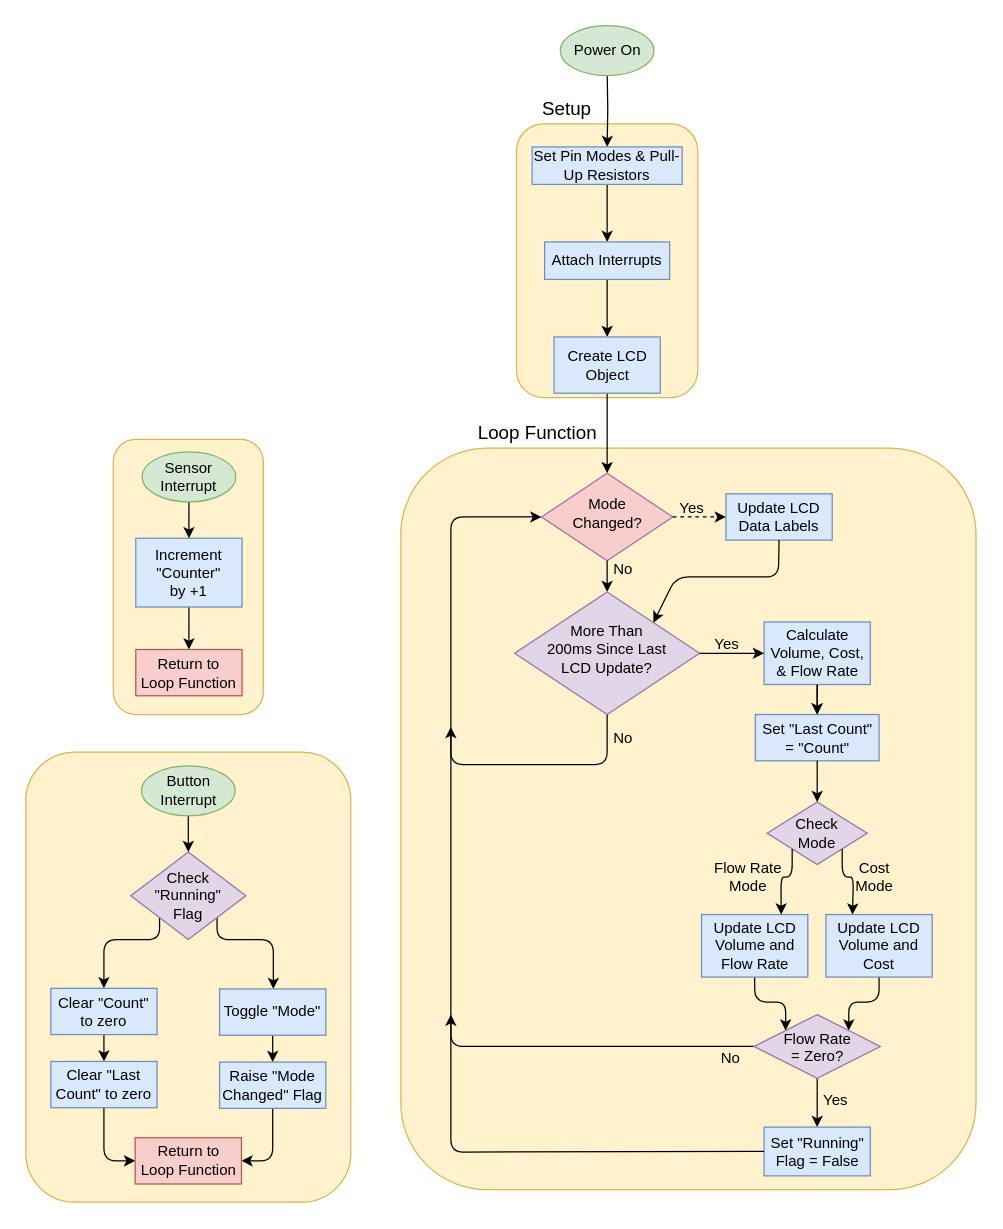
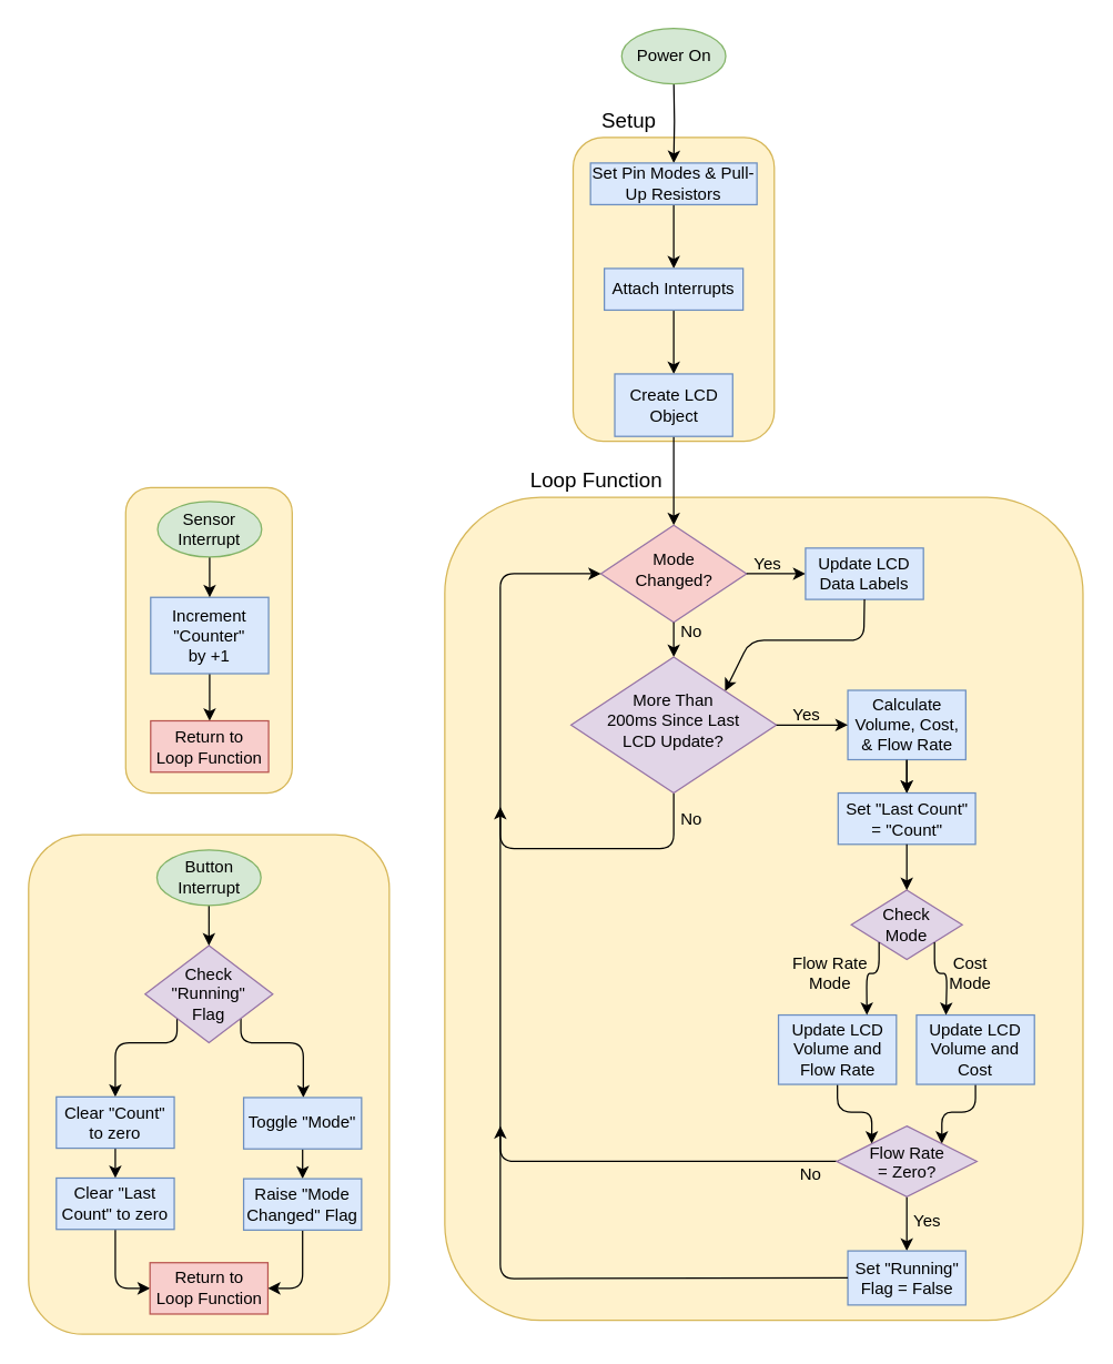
  <mxCell id="0" />
  <mxCell id="1" parent="0" />
  <mxCell id="2" value="" style="rounded=1;whiteSpace=wrap;html=1;fillColor=#fff2cc;strokeColor=#d6b656;" vertex="1" parent="1"><mxGeometry x="320" y="358" width="460" height="593" as="geometry" /></mxCell>
  <mxCell id="3" value="" style="rounded=1;whiteSpace=wrap;html=1;fillColor=#fff2cc;strokeColor=#d6b656;" vertex="1" parent="1"><mxGeometry x="412.5" y="98.5" width="145" height="219" as="geometry" /></mxCell>
  <mxCell id="4" value="" style="edgeStyle=orthogonalEdgeStyle;rounded=0;orthogonalLoop=1;jettySize=auto;html=1;" edge="1" parent="1" target="6"><mxGeometry relative="1" as="geometry"><mxPoint x="485" y="56" as="sourcePoint" /></mxGeometry></mxCell>
  <mxCell id="5" value="" style="edgeStyle=orthogonalEdgeStyle;rounded=0;orthogonalLoop=1;jettySize=auto;html=1;" edge="1" parent="1" source="6" target="8"><mxGeometry relative="1" as="geometry" /></mxCell>
  <mxCell id="6" value="Set Pin Modes &amp;amp; Pull-Up Resistors" style="rounded=0;whiteSpace=wrap;html=1;fillColor=#dae8fc;strokeColor=#6c8ebf;" vertex="1" parent="1"><mxGeometry x="425" y="117" width="120" height="30" as="geometry" /></mxCell>
  <mxCell id="7" value="" style="edgeStyle=orthogonalEdgeStyle;rounded=0;orthogonalLoop=1;jettySize=auto;html=1;" edge="1" parent="1" source="8" target="10"><mxGeometry relative="1" as="geometry" /></mxCell>
  <mxCell id="8" value="Attach Interrupts" style="rounded=0;whiteSpace=wrap;html=1;fillColor=#dae8fc;strokeColor=#6c8ebf;" vertex="1" parent="1"><mxGeometry x="435" y="193" width="100" height="30" as="geometry" /></mxCell>
  <mxCell id="9" value="" style="edgeStyle=orthogonalEdgeStyle;rounded=0;orthogonalLoop=1;jettySize=auto;html=1;" edge="1" parent="1" source="10" target="14"><mxGeometry relative="1" as="geometry" /></mxCell>
  <mxCell id="10" value="Create LCD Object" style="rounded=0;whiteSpace=wrap;html=1;fillColor=#dae8fc;strokeColor=#6c8ebf;" vertex="1" parent="1"><mxGeometry x="442.5" y="269" width="85" height="45" as="geometry" /></mxCell>
  <mxCell id="11" value="&lt;font style=&quot;font-size: 15px&quot;&gt;Setup&lt;/font&gt;" style="text;html=1;strokeColor=none;fillColor=none;align=center;verticalAlign=middle;whiteSpace=wrap;rounded=0;rotation=0;" vertex="1" parent="1"><mxGeometry x="413" y="65" width="80" height="42" as="geometry" /></mxCell>
  <mxCell id="12" value="&lt;font style=&quot;font-size: 15px&quot;&gt;Loop Function&lt;/font&gt;" style="text;html=1;strokeColor=none;fillColor=none;align=left;verticalAlign=middle;whiteSpace=wrap;rounded=0;rotation=0;" vertex="1" parent="1"><mxGeometry x="380" y="324" width="132" height="42" as="geometry" /></mxCell>
  <mxCell id="13" value="Power On" style="ellipse;whiteSpace=wrap;html=1;rounded=1;fillColor=#d5e8d4;strokeColor=#82b366;" vertex="1" parent="1"><mxGeometry x="447.5" y="20" width="75" height="40" as="geometry" /></mxCell>
  <mxCell id="14" value="Mode&lt;br&gt;Changed?" style="rhombus;whiteSpace=wrap;html=1;rounded=0;comic=0;shadow=0;verticalAlign=middle;spacingTop=-7;fillColor=#f8cecc;strokeColor=#9673a6;" vertex="1" parent="1"><mxGeometry x="432.5" y="378" width="105" height="70" as="geometry" /></mxCell>
- <mxCell id="15" value="" style="edgeStyle=orthogonalEdgeStyle;rounded=0;orthogonalLoop=1;jettySize=auto;html=1;exitX=1;exitY=0.5;exitDx=0;exitDy=0;entryX=0;entryY=0.5;entryDx=0;entryDy=0;dashed=1;" edge="1" parent="1" source="14" target="16"><mxGeometry relative="1" as="geometry"><mxPoint x="570" y="371" as="targetPoint" /></mxGeometry></mxCell>
+ <mxCell id="15" value="" style="edgeStyle=orthogonalEdgeStyle;rounded=0;orthogonalLoop=1;jettySize=auto;html=1;exitX=1;exitY=0.5;exitDx=0;exitDy=0;entryX=0;entryY=0.5;entryDx=0;entryDy=0;" edge="1" parent="1" source="14" target="16"><mxGeometry relative="1" as="geometry"><mxPoint x="570" y="371" as="targetPoint" /></mxGeometry></mxCell>
  <mxCell id="16" value="Update LCD&lt;br&gt;Data Labels" style="rounded=0;whiteSpace=wrap;html=1;fillColor=#dae8fc;strokeColor=#6c8ebf;" vertex="1" parent="1"><mxGeometry x="580" y="394.5" width="85" height="37" as="geometry" /></mxCell>
  <mxCell id="17" value="" style="endArrow=classic;html=1;exitX=0.5;exitY=1;exitDx=0;exitDy=0;entryX=0.5;entryY=0;entryDx=0;entryDy=0;" edge="1" parent="1" source="14" target="20"><mxGeometry width="50" height="50" relative="1" as="geometry"><mxPoint x="390" y="651" as="sourcePoint" /><mxPoint x="485" y="486.909" as="targetPoint" /></mxGeometry></mxCell>
  <mxCell id="18" value="" style="endArrow=classic;html=1;exitX=0.5;exitY=1;exitDx=0;exitDy=0;rounded=1;entryX=1;entryY=0;entryDx=0;entryDy=0;" edge="1" parent="1" source="16" target="20"><mxGeometry width="50" height="50" relative="1" as="geometry"><mxPoint x="390" y="651" as="sourcePoint" /><mxPoint x="480" y="471" as="targetPoint" /><Array as="points"><mxPoint x="622" y="461" /><mxPoint x="540" y="461" /></Array></mxGeometry></mxCell>
  <mxCell id="19" value="" style="edgeStyle=orthogonalEdgeStyle;rounded=1;orthogonalLoop=1;jettySize=auto;html=1;exitX=0.5;exitY=1;exitDx=0;exitDy=0;" edge="1" parent="1" source="20"><mxGeometry relative="1" as="geometry"><mxPoint x="360" y="581" as="targetPoint" /><Array as="points"><mxPoint x="485" y="611" /><mxPoint x="360" y="611" /></Array></mxGeometry></mxCell>
  <mxCell id="20" value="More Than&lt;br&gt;200ms Since Last&lt;br&gt;LCD Update?" style="rhombus;whiteSpace=wrap;html=1;rounded=0;comic=0;shadow=0;verticalAlign=middle;spacingTop=-7;fillColor=#e1d5e7;strokeColor=#9673a6;" vertex="1" parent="1"><mxGeometry x="411" y="473" width="148" height="98" as="geometry" /></mxCell>
  <mxCell id="21" value="Yes" style="text;html=1;strokeColor=none;fillColor=none;align=center;verticalAlign=middle;whiteSpace=wrap;rounded=0;shadow=0;comic=0;" vertex="1" parent="1"><mxGeometry x="532.5" y="396" width="40" height="20" as="geometry" /></mxCell>
  <mxCell id="22" value="No" style="text;html=1;strokeColor=none;fillColor=none;align=center;verticalAlign=middle;whiteSpace=wrap;rounded=0;shadow=0;comic=0;" vertex="1" parent="1"><mxGeometry x="477.5" y="444.5" width="40" height="20" as="geometry" /></mxCell>
  <mxCell id="23" style="edgeStyle=orthogonalEdgeStyle;rounded=1;orthogonalLoop=1;jettySize=auto;html=1;" edge="1" parent="1" source="24" target="60"><mxGeometry relative="1" as="geometry" /></mxCell>
  <mxCell id="24" value="Calculate Volume, Cost, &amp;amp; Flow Rate" style="rounded=0;whiteSpace=wrap;html=1;fillColor=#dae8fc;strokeColor=#6c8ebf;" vertex="1" parent="1"><mxGeometry x="610.5" y="497" width="85" height="50" as="geometry" /></mxCell>
  <mxCell id="25" value="" style="endArrow=classic;html=1;entryX=0;entryY=0.5;entryDx=0;entryDy=0;" edge="1" parent="1" source="20" target="24"><mxGeometry width="50" height="50" relative="1" as="geometry"><mxPoint x="390" y="651" as="sourcePoint" /><mxPoint x="440" y="601" as="targetPoint" /></mxGeometry></mxCell>
  <mxCell id="26" value="Yes" style="text;html=1;strokeColor=none;fillColor=none;align=center;verticalAlign=middle;whiteSpace=wrap;rounded=0;shadow=0;comic=0;" vertex="1" parent="1"><mxGeometry x="560.5" y="505" width="40" height="20" as="geometry" /></mxCell>
  <mxCell id="27" value="Check&lt;br&gt;Mode" style="rhombus;whiteSpace=wrap;html=1;rounded=0;shadow=0;comic=0;fillColor=#e1d5e7;strokeColor=#9673a6;" vertex="1" parent="1"><mxGeometry x="613" y="641" width="80" height="50" as="geometry" /></mxCell>
  <mxCell id="28" value="" style="edgeStyle=orthogonalEdgeStyle;rounded=1;orthogonalLoop=1;jettySize=auto;html=1;entryX=0;entryY=0;entryDx=0;entryDy=0;" edge="1" parent="1" source="29" target="38"><mxGeometry relative="1" as="geometry" /></mxCell>
  <mxCell id="29" value="Update LCD Volume and Flow Rate" style="rounded=0;whiteSpace=wrap;html=1;fillColor=#dae8fc;strokeColor=#6c8ebf;" vertex="1" parent="1"><mxGeometry x="560.5" y="731" width="85" height="50" as="geometry" /></mxCell>
  <mxCell id="30" value="" style="edgeStyle=orthogonalEdgeStyle;rounded=1;orthogonalLoop=1;jettySize=auto;html=1;entryX=1;entryY=0;entryDx=0;entryDy=0;" edge="1" parent="1" source="31" target="38"><mxGeometry relative="1" as="geometry" /></mxCell>
  <mxCell id="31" value="Update LCD Volume and Cost" style="rounded=0;whiteSpace=wrap;html=1;fillColor=#dae8fc;strokeColor=#6c8ebf;" vertex="1" parent="1"><mxGeometry x="660" y="731" width="85" height="50" as="geometry" /></mxCell>
  <mxCell id="32" value="" style="endArrow=classic;html=1;entryX=0.75;entryY=0;entryDx=0;entryDy=0;exitX=0;exitY=1;exitDx=0;exitDy=0;" edge="1" parent="1" source="27" target="29"><mxGeometry width="50" height="50" relative="1" as="geometry"><mxPoint x="390" y="841" as="sourcePoint" /><mxPoint x="440" y="791" as="targetPoint" /><Array as="points"><mxPoint x="633" y="701" /><mxPoint x="624" y="701" /></Array></mxGeometry></mxCell>
  <mxCell id="33" value="" style="endArrow=classic;html=1;entryX=0.25;entryY=0;entryDx=0;entryDy=0;exitX=1;exitY=1;exitDx=0;exitDy=0;" edge="1" parent="1" source="27" target="31"><mxGeometry width="50" height="50" relative="1" as="geometry"><mxPoint x="380" y="921" as="sourcePoint" /><mxPoint x="430" y="871" as="targetPoint" /><Array as="points"><mxPoint x="673" y="701" /><mxPoint x="682" y="701" /></Array></mxGeometry></mxCell>
  <mxCell id="34" value="Flow Rate Mode" style="text;html=1;strokeColor=none;fillColor=none;align=center;verticalAlign=middle;whiteSpace=wrap;rounded=0;shadow=0;comic=0;" vertex="1" parent="1"><mxGeometry x="563" y="691" width="70" height="20" as="geometry" /></mxCell>
  <mxCell id="35" value="Cost&lt;br&gt;Mode" style="text;html=1;strokeColor=none;fillColor=none;align=center;verticalAlign=middle;whiteSpace=wrap;rounded=0;shadow=0;comic=0;" vertex="1" parent="1"><mxGeometry x="664" y="691" width="70" height="20" as="geometry" /></mxCell>
  <mxCell id="36" value="" style="edgeStyle=orthogonalEdgeStyle;rounded=1;orthogonalLoop=1;jettySize=auto;html=1;entryX=0.5;entryY=0;entryDx=0;entryDy=0;" edge="1" parent="1" source="38" target="39"><mxGeometry relative="1" as="geometry" /></mxCell>
  <mxCell id="37" value="" style="edgeStyle=orthogonalEdgeStyle;rounded=1;orthogonalLoop=1;jettySize=auto;html=1;" edge="1" parent="1" source="38"><mxGeometry relative="1" as="geometry"><mxPoint x="360" y="811" as="targetPoint" /><Array as="points"><mxPoint x="360" y="837" /></Array></mxGeometry></mxCell>
  <mxCell id="38" value="&lt;p style=&quot;line-height: 110%&quot;&gt;Flow Rate&lt;br&gt;= Zero?&lt;/p&gt;" style="rhombus;whiteSpace=wrap;html=1;rounded=0;comic=0;shadow=0;verticalAlign=middle;spacingTop=2;fillColor=#e1d5e7;strokeColor=#9673a6;" vertex="1" parent="1"><mxGeometry x="602.5" y="811" width="101" height="51" as="geometry" /></mxCell>
  <mxCell id="39" value="Set &quot;Running&quot; Flag = False" style="rounded=0;whiteSpace=wrap;html=1;fillColor=#dae8fc;strokeColor=#6c8ebf;" vertex="1" parent="1"><mxGeometry x="610.5" y="901" width="85" height="39" as="geometry" /></mxCell>
  <mxCell id="40" value="Yes" style="text;html=1;strokeColor=none;fillColor=none;align=center;verticalAlign=middle;whiteSpace=wrap;rounded=0;shadow=0;comic=0;" vertex="1" parent="1"><mxGeometry x="647.5" y="869.5" width="40" height="20" as="geometry" /></mxCell>
  <mxCell id="41" value="" style="endArrow=classic;html=1;exitX=0;exitY=0.5;exitDx=0;exitDy=0;entryX=0;entryY=0.5;entryDx=0;entryDy=0;" edge="1" parent="1" source="39" target="14"><mxGeometry width="50" height="50" relative="1" as="geometry"><mxPoint x="390" y="1021" as="sourcePoint" /><mxPoint x="440" y="971" as="targetPoint" /><Array as="points"><mxPoint x="360" y="921" /><mxPoint x="360" y="413" /></Array></mxGeometry></mxCell>
  <mxCell id="42" value="No" style="text;html=1;strokeColor=none;fillColor=none;align=center;verticalAlign=middle;whiteSpace=wrap;rounded=0;shadow=0;comic=0;" vertex="1" parent="1"><mxGeometry x="477.5" y="579.5" width="40" height="20" as="geometry" /></mxCell>
  <mxCell id="43" value="No" style="text;html=1;strokeColor=none;fillColor=none;align=center;verticalAlign=middle;whiteSpace=wrap;rounded=0;shadow=0;comic=0;" vertex="1" parent="1"><mxGeometry x="563.5" y="836" width="40" height="20" as="geometry" /></mxCell>
  <mxCell id="44" value="" style="rounded=1;whiteSpace=wrap;html=1;shadow=0;comic=0;align=left;fillColor=#fff2cc;strokeColor=#d6b656;" vertex="1" parent="1"><mxGeometry y="351" width="120" height="220" as="geometry" x="90" /></mxCell>
  <mxCell id="45" style="edgeStyle=orthogonalEdgeStyle;rounded=1;orthogonalLoop=1;jettySize=auto;html=1;exitX=0.5;exitY=1;exitDx=0;exitDy=0;" edge="1" parent="1" source="46" target="47"><mxGeometry relative="1" as="geometry" /></mxCell>
  <mxCell id="46" value="Increment &quot;Counter&quot;&lt;br&gt;by +1" style="rounded=0;whiteSpace=wrap;html=1;fillColor=#dae8fc;strokeColor=#6c8ebf;" vertex="1" parent="1"><mxGeometry x="108" y="430" width="85" height="55" as="geometry" /></mxCell>
  <mxCell id="47" value="Return to&lt;br&gt;Loop Function" style="rounded=0;whiteSpace=wrap;html=1;fillColor=#f8cecc;strokeColor=#b85450;" vertex="1" parent="1"><mxGeometry x="108" y="519" width="85" height="37" as="geometry" /></mxCell>
  <mxCell id="48" value="" style="rounded=1;whiteSpace=wrap;html=1;shadow=0;comic=0;align=left;fillColor=#fff2cc;strokeColor=#d6b656;" vertex="1" parent="1"><mxGeometry x="20" y="601" width="260" height="360" as="geometry" /></mxCell>
  <mxCell id="49" style="edgeStyle=orthogonalEdgeStyle;rounded=1;orthogonalLoop=1;jettySize=auto;html=1;exitX=1;exitY=1;exitDx=0;exitDy=0;" edge="1" parent="1" source="53" target="51"><mxGeometry relative="1" as="geometry"><mxPoint x="151" y="739" as="sourcePoint" /><Array as="points"><mxPoint x="173" y="751" /><mxPoint x="218" y="751" /></Array></mxGeometry></mxCell>
  <mxCell id="50" value="" style="edgeStyle=orthogonalEdgeStyle;rounded=1;orthogonalLoop=1;jettySize=auto;html=1;" edge="1" parent="1" source="51" target="55"><mxGeometry relative="1" as="geometry"><mxPoint x="150.5" y="889.5" as="targetPoint" /></mxGeometry></mxCell>
  <mxCell id="51" value="Toggle &quot;Mode&quot;" style="rounded=0;whiteSpace=wrap;html=1;fillColor=#dae8fc;strokeColor=#6c8ebf;" vertex="1" parent="1"><mxGeometry x="175" y="790.5" width="85" height="37" as="geometry" /></mxCell>
  <mxCell id="52" style="edgeStyle=orthogonalEdgeStyle;rounded=1;orthogonalLoop=1;jettySize=auto;html=1;exitX=0;exitY=1;exitDx=0;exitDy=0;entryX=0.5;entryY=0;entryDx=0;entryDy=0;" edge="1" parent="1" source="53" target="57"><mxGeometry relative="1" as="geometry"><Array as="points"><mxPoint x="127" y="751" /><mxPoint x="83" y="751" /></Array></mxGeometry></mxCell>
  <mxCell id="53" value="Check&lt;br&gt;&quot;Running&quot; &lt;br&gt;Flag" style="rhombus;whiteSpace=wrap;html=1;rounded=0;shadow=0;comic=0;fillColor=#e1d5e7;strokeColor=#9673a6;" vertex="1" parent="1"><mxGeometry x="104" y="681" width="92" height="70" as="geometry" /></mxCell>
  <mxCell id="54" value="" style="edgeStyle=orthogonalEdgeStyle;rounded=1;orthogonalLoop=1;jettySize=auto;html=1;entryX=1;entryY=0.5;entryDx=0;entryDy=0;" edge="1" parent="1" source="55" target="63"><mxGeometry relative="1" as="geometry"><mxPoint x="217.5" y="966" as="targetPoint" /></mxGeometry></mxCell>
  <mxCell id="55" value="Raise &quot;Mode Changed&quot; Flag" style="rounded=0;whiteSpace=wrap;html=1;fillColor=#dae8fc;strokeColor=#6c8ebf;" vertex="1" parent="1"><mxGeometry x="175" y="849" width="85" height="37" as="geometry" /></mxCell>
  <mxCell id="56" value="" style="edgeStyle=orthogonalEdgeStyle;rounded=1;orthogonalLoop=1;jettySize=auto;html=1;" edge="1" parent="1" source="57" target="59"><mxGeometry relative="1" as="geometry"><mxPoint x="55.5" y="889" as="targetPoint" /></mxGeometry></mxCell>
  <mxCell id="57" value="Clear &quot;Count&quot; to zero" style="rounded=0;whiteSpace=wrap;html=1;fillColor=#dae8fc;strokeColor=#6c8ebf;" vertex="1" parent="1"><mxGeometry x="40" y="790" width="85" height="37" as="geometry" /></mxCell>
  <mxCell id="58" value="" style="edgeStyle=orthogonalEdgeStyle;rounded=1;orthogonalLoop=1;jettySize=auto;html=1;entryX=0;entryY=0.5;entryDx=0;entryDy=0;" edge="1" parent="1" source="59" target="63"><mxGeometry relative="1" as="geometry"><mxPoint x="92.5" y="965.5" as="targetPoint" /></mxGeometry></mxCell>
  <mxCell id="59" value="Clear &quot;Last Count&quot; to zero" style="rounded=0;whiteSpace=wrap;html=1;fillColor=#dae8fc;strokeColor=#6c8ebf;" vertex="1" parent="1"><mxGeometry x="40" y="848.5" width="85" height="37" as="geometry" /></mxCell>
  <mxCell id="60" value="Set &quot;Last Count&quot;&lt;br&gt;= &quot;Count&quot;" style="rounded=0;whiteSpace=wrap;html=1;fillColor=#dae8fc;strokeColor=#6c8ebf;" vertex="1" parent="1"><mxGeometry x="603.5" y="571" width="99" height="37" as="geometry" /></mxCell>
  <mxCell id="61" value="" style="endArrow=classic;html=1;" edge="1" parent="1" source="24" target="60"><mxGeometry width="50" height="50" relative="1" as="geometry"><mxPoint x="840" y="575" as="sourcePoint" /><mxPoint x="890" y="525" as="targetPoint" /></mxGeometry></mxCell>
  <mxCell id="62" value="" style="endArrow=classic;html=1;" edge="1" parent="1" source="60" target="27"><mxGeometry width="50" height="50" relative="1" as="geometry"><mxPoint x="663" y="591" as="sourcePoint" /><mxPoint x="663" y="581" as="targetPoint" /></mxGeometry></mxCell>
  <mxCell id="63" value="Return to&lt;br&gt;Loop Function" style="rounded=0;whiteSpace=wrap;html=1;fillColor=#f8cecc;strokeColor=#b85450;" vertex="1" parent="1"><mxGeometry x="107.5" y="909.5" width="85" height="37" as="geometry" /></mxCell>
  <mxCell id="64" style="edgeStyle=orthogonalEdgeStyle;rounded=1;orthogonalLoop=1;jettySize=auto;html=1;exitX=0.5;exitY=1;exitDx=0;exitDy=0;" edge="1" parent="1" source="65" target="46"><mxGeometry relative="1" as="geometry" /></mxCell>
  <mxCell id="65" value="Sensor&lt;br&gt;Interrupt" style="ellipse;whiteSpace=wrap;html=1;rounded=1;fillColor=#d5e8d4;strokeColor=#82b366;" vertex="1" parent="1"><mxGeometry x="113" y="361" width="75" height="40" as="geometry" /></mxCell>
  <mxCell id="66" value="" style="edgeStyle=orthogonalEdgeStyle;rounded=1;orthogonalLoop=1;jettySize=auto;html=1;" edge="1" parent="1" source="67" target="53"><mxGeometry relative="1" as="geometry"><mxPoint x="150" y="548" as="targetPoint" /></mxGeometry></mxCell>
  <mxCell id="67" value="Button&lt;br&gt;Interrupt" style="ellipse;whiteSpace=wrap;html=1;rounded=1;fillColor=#d5e8d4;strokeColor=#82b366;" vertex="1" parent="1"><mxGeometry x="112.5" y="612" width="75" height="40" as="geometry" /></mxCell>
